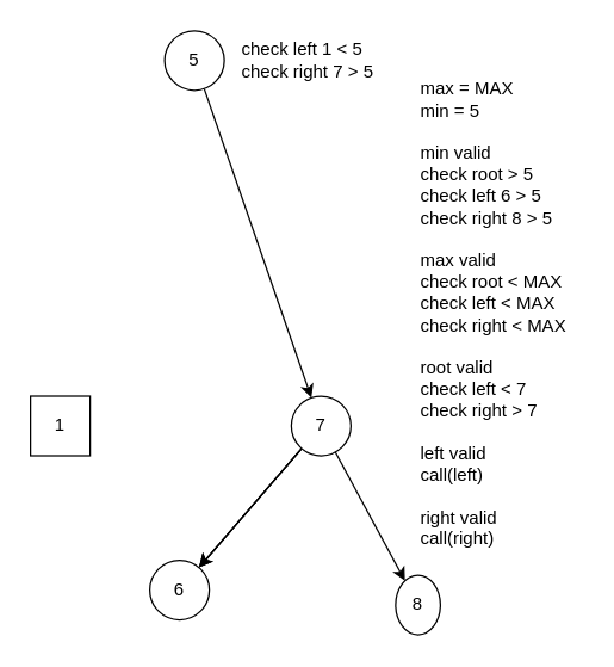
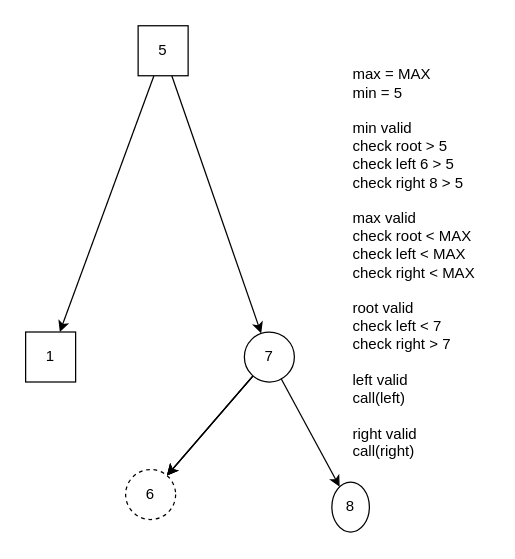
  <mxCell id="0" />
  <mxCell id="1" parent="0" />
+ <mxCell id="2" value="" style="edgeStyle=none;html=1;" edge="1" parent="1" source="4" target="5"><mxGeometry relative="1" as="geometry" /></mxCell>
  <mxCell id="3" value="" style="edgeStyle=none;html=1;" edge="1" parent="1" source="4" target="10"><mxGeometry relative="1" as="geometry" /></mxCell>
- <mxCell id="4" value="5" style="ellipse;whiteSpace=wrap;html=1;aspect=fixed;" vertex="1" parent="1"><mxGeometry x="110" y="20" width="40" height="40" as="geometry" /></mxCell>
+ <mxCell id="4" value="5" style="whiteSpace=wrap;html=1;aspect=fixed;rounded=0;" vertex="1" parent="1"><mxGeometry x="110" y="20" width="40" height="40" as="geometry" /></mxCell>
  <mxCell id="5" value="1" style="whiteSpace=wrap;html=1;aspect=fixed;rounded=0;" vertex="1" parent="1"><mxGeometry x="20" y="265" width="40" height="40" as="geometry" /></mxCell>
  <mxCell id="6" value="" style="edgeStyle=none;html=1;" edge="1" parent="1" source="10" target="11"><mxGeometry relative="1" as="geometry" /></mxCell>
  <mxCell id="7" value="" style="edgeStyle=none;html=1;" edge="1" parent="1" source="10" target="11"><mxGeometry relative="1" as="geometry" /></mxCell>
  <mxCell id="8" value="" style="edgeStyle=none;html=1;" edge="1" parent="1" source="10" target="11"><mxGeometry relative="1" as="geometry" /></mxCell>
  <mxCell id="9" value="" style="edgeStyle=none;html=1;" edge="1" parent="1" source="10" target="12"><mxGeometry relative="1" as="geometry" /></mxCell>
  <mxCell id="10" value="7" style="ellipse;whiteSpace=wrap;html=1;aspect=fixed;" vertex="1" parent="1"><mxGeometry x="195" y="265" width="40" height="40" as="geometry" /></mxCell>
- <mxCell id="11" value="6" style="ellipse;whiteSpace=wrap;html=1;aspect=fixed;" vertex="1" parent="1"><mxGeometry x="100" y="375" width="40" height="40" as="geometry" /></mxCell>
+ <mxCell id="11" value="6" style="ellipse;whiteSpace=wrap;html=1;aspect=fixed;dashed=1;" vertex="1" parent="1"><mxGeometry x="100" y="375" width="40" height="40" as="geometry" /></mxCell>
  <mxCell id="12" value="8" style="ellipse;whiteSpace=wrap;html=1;aspect=fixed;" vertex="1" parent="1"><mxGeometry x="265" y="385" width="30" height="40" as="geometry" /></mxCell>
- <mxCell id="13" value="check left 1 &amp;lt; 5&lt;br&gt;check right 7 &amp;gt; 5&amp;nbsp;" style="text;html=1;align=left;verticalAlign=middle;resizable=0;points=[];autosize=1;strokeColor=none;fillColor=none;" vertex="1" parent="1"><mxGeometry x="160" y="25" width="110" height="30" as="geometry" /></mxCell>
  <mxCell id="14" value="max = MAX&lt;br&gt;min = 5&lt;br&gt;&lt;br&gt;min valid&lt;br&gt;check root &amp;gt; 5&lt;br&gt;check left 6 &amp;gt; 5&lt;br&gt;check right 8 &amp;gt; 5&amp;nbsp;&lt;br&gt;&lt;br&gt;max valid&lt;br&gt;check root &amp;lt; MAX&lt;br&gt;check left &amp;lt; MAX&lt;br&gt;check right &amp;lt; MAX&lt;br&gt;&lt;br&gt;root valid&lt;br&gt;check left &amp;lt; 7&lt;br&gt;check right &amp;gt; 7&lt;br&gt;&lt;br&gt;left valid&lt;br&gt;call(left)&lt;br&gt;&lt;br&gt;right valid&lt;br&gt;call(right)" style="text;html=1;align=left;verticalAlign=middle;resizable=0;points=[];autosize=1;strokeColor=none;fillColor=none;" vertex="1" parent="1"><mxGeometry x="280" y="55" width="110" height="310" as="geometry" /></mxCell>
